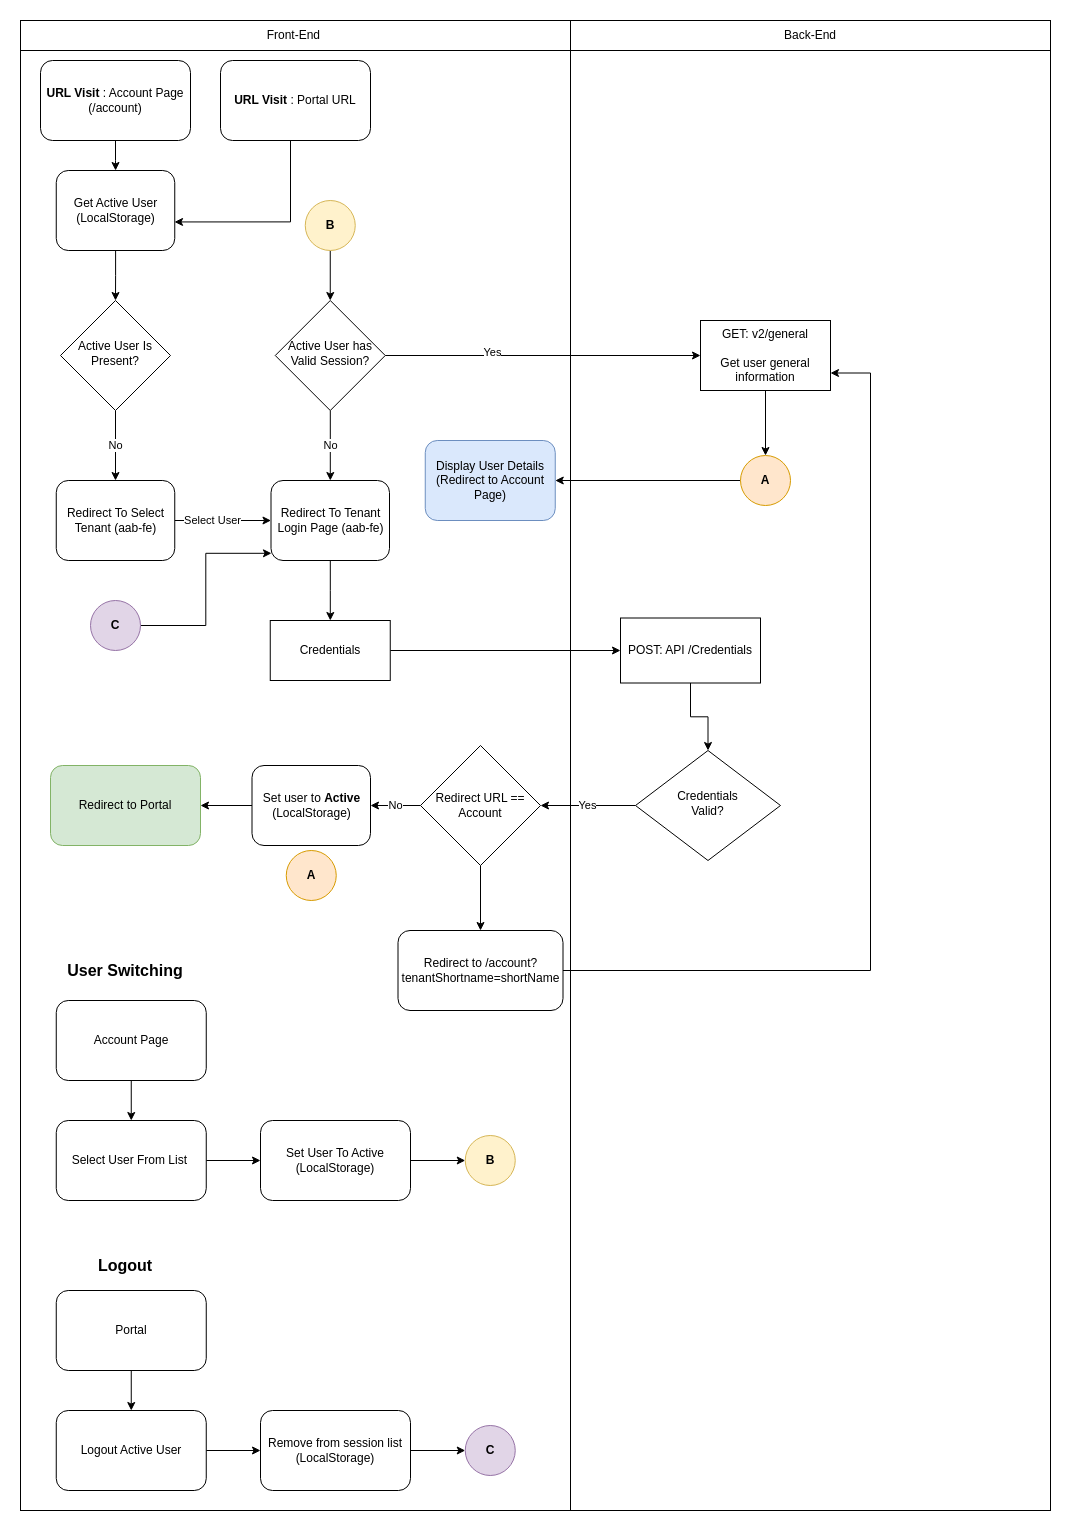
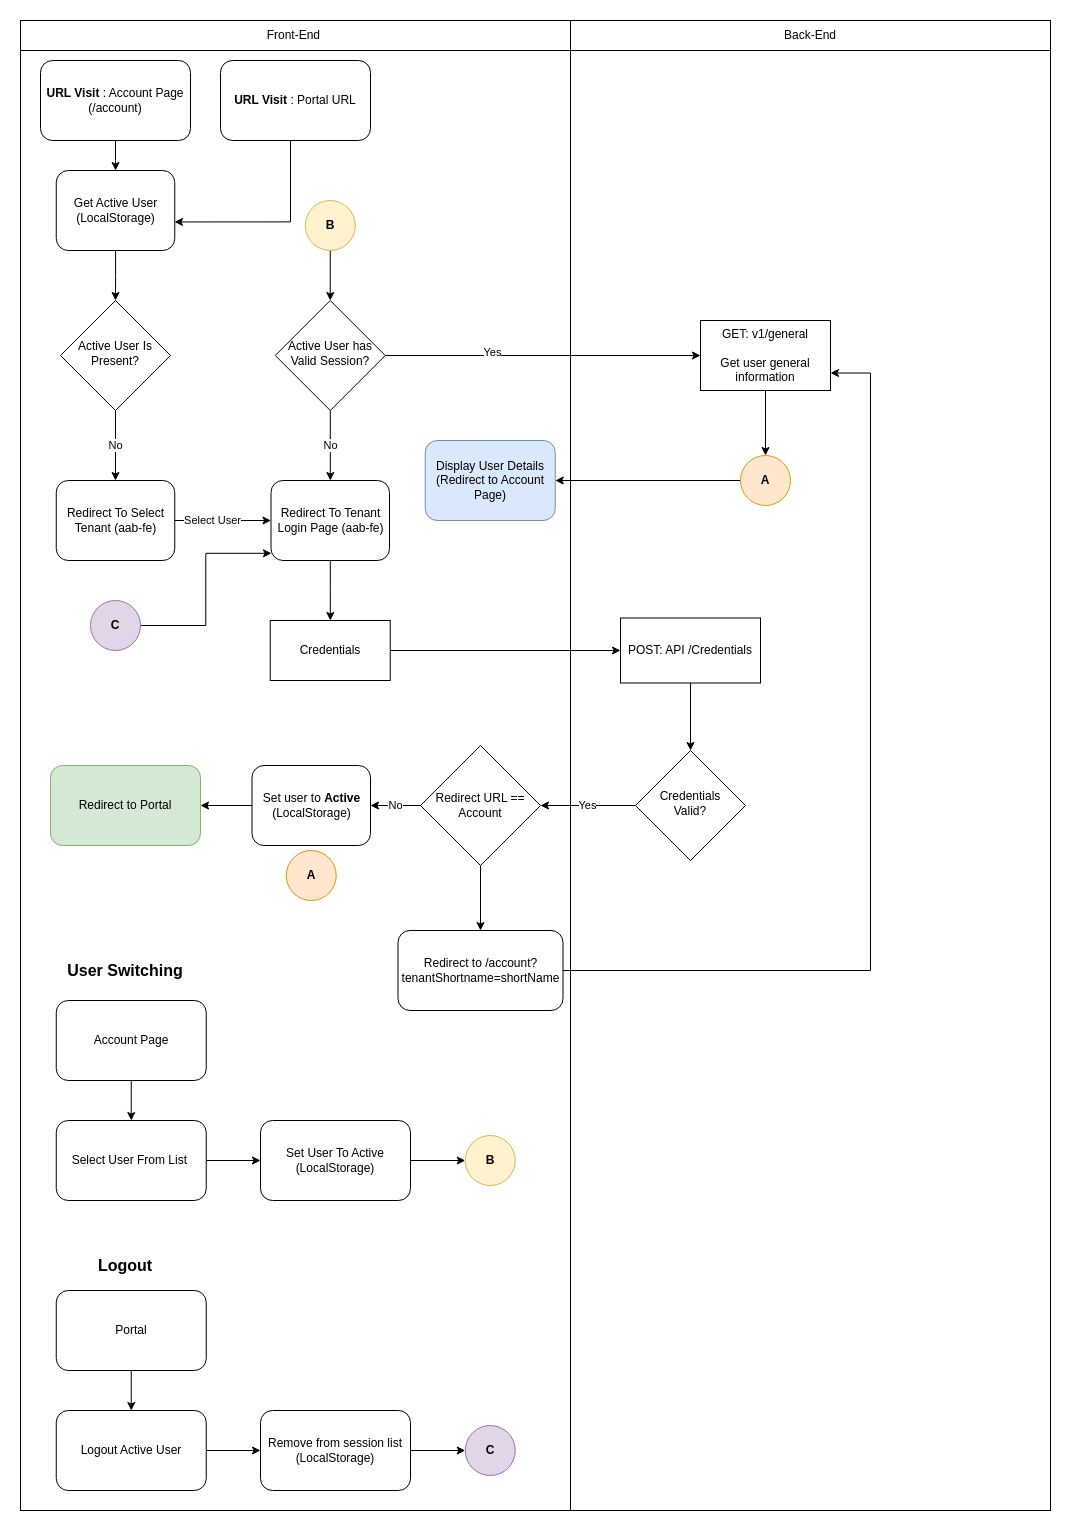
  <mxCell id="0" />
  <mxCell id="1" parent="0" />
  <mxCell id="2" value="" style="rounded=0;whiteSpace=wrap;html=1;movable=0;resizable=0;rotatable=0;deletable=0;editable=0;locked=1;connectable=0;" vertex="1" parent="1"><mxGeometry x="20" y="30" width="570" height="1480" as="geometry" /></mxCell>
  <mxCell id="3" value="" style="rounded=0;whiteSpace=wrap;html=1;movable=0;resizable=0;rotatable=0;deletable=0;editable=0;locked=1;connectable=0;" vertex="1" parent="1"><mxGeometry x="570" y="30" width="480" height="1480" as="geometry" /></mxCell>
  <mxCell id="4" style="edgeStyle=orthogonalEdgeStyle;rounded=0;orthogonalLoop=1;jettySize=auto;html=1;entryX=0;entryY=0.5;entryDx=0;entryDy=0;" edge="1" parent="1" source="5" target="11"><mxGeometry relative="1" as="geometry" /></mxCell>
  <mxCell id="5" value="Credentials" style="rounded=3;whiteSpace=wrap;html=1;" vertex="1" parent="1"><mxGeometry x="269.75" y="620" width="120" height="60" as="geometry" /></mxCell>
  <mxCell id="6" value="Front-End&amp;nbsp;" style="rounded=0;whiteSpace=wrap;html=1;" vertex="1" parent="1"><mxGeometry x="20" y="20" width="550" height="30" as="geometry" /></mxCell>
  <mxCell id="7" value="Back-End" style="rounded=0;whiteSpace=wrap;html=1;movable=0;resizable=0;rotatable=0;deletable=0;editable=0;locked=1;connectable=0;" vertex="1" parent="1"><mxGeometry x="570" y="20" width="480" height="30" as="geometry" /></mxCell>
  <mxCell id="8" style="edgeStyle=orthogonalEdgeStyle;rounded=0;orthogonalLoop=1;jettySize=auto;html=1;exitX=0.5;exitY=1;exitDx=0;exitDy=0;" edge="1" parent="1" source="9" target="17"><mxGeometry relative="1" as="geometry"><mxPoint x="160" y="170" as="targetPoint" /></mxGeometry></mxCell>
  <mxCell id="9" value="&lt;b&gt;URL Visit&lt;/b&gt; : Account Page&lt;br&gt;(/account)" style="rounded=1;whiteSpace=wrap;html=1;fontSize=12;glass=0;strokeWidth=1;shadow=0;" vertex="1" parent="1"><mxGeometry x="40" y="60" width="150" height="80" as="geometry" /></mxCell>
  <mxCell id="10" value="" style="edgeStyle=orthogonalEdgeStyle;rounded=0;orthogonalLoop=1;jettySize=auto;html=1;" edge="1" parent="1" source="11" target="35"><mxGeometry relative="1" as="geometry" /></mxCell>
  <mxCell id="11" value="POST: API /Credentials" style="rounded=0;whiteSpace=wrap;html=1;" vertex="1" parent="1"><mxGeometry x="620" y="617.5" width="140" height="65" as="geometry" /></mxCell>
  <mxCell id="12" value="" style="edgeStyle=orthogonalEdgeStyle;rounded=0;orthogonalLoop=1;jettySize=auto;html=1;" edge="1" parent="1" source="13" target="15"><mxGeometry relative="1" as="geometry" /></mxCell>
  <mxCell id="13" value="Account Page" style="rounded=1;whiteSpace=wrap;html=1;fontSize=12;glass=0;strokeWidth=1;shadow=0;" vertex="1" parent="1"><mxGeometry x="55.75" y="1000" width="150" height="80" as="geometry" /></mxCell>
  <mxCell id="14" value="" style="edgeStyle=orthogonalEdgeStyle;rounded=0;orthogonalLoop=1;jettySize=auto;html=1;" edge="1" parent="1" source="15" target="52"><mxGeometry relative="1" as="geometry" /></mxCell>
  <mxCell id="15" value="Select User From List&amp;nbsp;" style="rounded=1;whiteSpace=wrap;html=1;fontSize=12;glass=0;strokeWidth=1;shadow=0;" vertex="1" parent="1"><mxGeometry x="55.75" y="1120" width="150" height="80" as="geometry" /></mxCell>
  <mxCell id="16" value="" style="edgeStyle=orthogonalEdgeStyle;rounded=0;orthogonalLoop=1;jettySize=auto;html=1;" edge="1" parent="1" source="17" target="23"><mxGeometry relative="1" as="geometry" /></mxCell>
  <mxCell id="17" value="Get Active User&lt;br&gt;(LocalStorage)" style="rounded=1;whiteSpace=wrap;html=1;fontSize=12;glass=0;strokeWidth=1;shadow=0;" vertex="1" parent="1"><mxGeometry x="55.75" y="170" width="118.5" height="80" as="geometry" /></mxCell>
  <mxCell id="18" value="" style="edgeStyle=orthogonalEdgeStyle;rounded=0;orthogonalLoop=1;jettySize=auto;html=1;" edge="1" parent="1" source="19" target="5"><mxGeometry relative="1" as="geometry" /></mxCell>
  <mxCell id="19" value="Redirect To Tenant Login Page (aab-fe)&lt;br&gt;" style="rounded=1;whiteSpace=wrap;html=1;fontSize=12;glass=0;strokeWidth=1;shadow=0;" vertex="1" parent="1"><mxGeometry x="270.5" y="480" width="118.5" height="80" as="geometry" /></mxCell>
  <mxCell id="20" style="edgeStyle=orthogonalEdgeStyle;rounded=0;orthogonalLoop=1;jettySize=auto;html=1;entryX=0.5;entryY=0;entryDx=0;entryDy=0;" edge="1" parent="1" source="21" target="44"><mxGeometry relative="1" as="geometry" /></mxCell>
- <mxCell id="21" value="GET: v2/general&lt;br&gt;&lt;br&gt;Get user general information" style="rounded=3;whiteSpace=wrap;html=1;" vertex="1" parent="1"><mxGeometry x="700" y="320" width="130" height="70" as="geometry" /></mxCell>
+ <mxCell id="21" value="GET: v1/general&lt;br&gt;&lt;br&gt;Get user general information" style="rounded=3;whiteSpace=wrap;html=1;" vertex="1" parent="1"><mxGeometry x="700" y="320" width="130" height="70" as="geometry" /></mxCell>
  <mxCell id="22" value="No" style="edgeStyle=orthogonalEdgeStyle;rounded=0;orthogonalLoop=1;jettySize=auto;html=1;entryX=0.5;entryY=0;entryDx=0;entryDy=0;" edge="1" parent="1" source="23" target="31"><mxGeometry relative="1" as="geometry"><mxPoint x="115" y="480" as="targetPoint" /></mxGeometry></mxCell>
  <mxCell id="23" value="Active User Is Present?" style="rhombus;whiteSpace=wrap;html=1;shadow=0;fontFamily=Helvetica;fontSize=12;align=center;strokeWidth=1;spacing=6;spacingTop=-4;" vertex="1" parent="1"><mxGeometry x="60" y="300" width="110" height="110" as="geometry" /></mxCell>
  <mxCell id="24" style="edgeStyle=orthogonalEdgeStyle;rounded=0;orthogonalLoop=1;jettySize=auto;html=1;entryX=0;entryY=0.5;entryDx=0;entryDy=0;" edge="1" parent="1" source="27" target="21"><mxGeometry relative="1" as="geometry" /></mxCell>
  <mxCell id="25" value="Yes" style="edgeLabel;html=1;align=center;verticalAlign=middle;resizable=0;points=[];" vertex="1" connectable="0" parent="24"><mxGeometry x="-0.321" y="4" relative="1" as="geometry"><mxPoint as="offset" /></mxGeometry></mxCell>
  <mxCell id="26" value="No" style="edgeStyle=orthogonalEdgeStyle;rounded=0;orthogonalLoop=1;jettySize=auto;html=1;" edge="1" parent="1" source="27" target="19"><mxGeometry relative="1" as="geometry" /></mxCell>
  <mxCell id="27" value="Active User has Valid Session?" style="rhombus;whiteSpace=wrap;html=1;shadow=0;fontFamily=Helvetica;fontSize=12;align=center;strokeWidth=1;spacing=6;spacingTop=-4;" vertex="1" parent="1"><mxGeometry x="274.75" y="300" width="110" height="110" as="geometry" /></mxCell>
  <mxCell id="28" value="Display User Details (Redirect to Account Page)" style="rounded=1;whiteSpace=wrap;html=1;fontSize=12;glass=0;strokeWidth=1;shadow=0;fillColor=#dae8fc;strokeColor=#6c8ebf;" vertex="1" parent="1"><mxGeometry x="424.75" y="440" width="130" height="80" as="geometry" /></mxCell>
  <mxCell id="29" value="" style="edgeStyle=orthogonalEdgeStyle;rounded=0;orthogonalLoop=1;jettySize=auto;html=1;" edge="1" parent="1" source="31" target="19"><mxGeometry relative="1" as="geometry" /></mxCell>
  <mxCell id="30" value="Select User" style="edgeLabel;html=1;align=center;verticalAlign=middle;resizable=0;points=[];" vertex="1" connectable="0" parent="29"><mxGeometry x="-0.236" y="1" relative="1" as="geometry"><mxPoint as="offset" /></mxGeometry></mxCell>
  <mxCell id="31" value="Redirect To Select Tenant (aab-fe)" style="rounded=1;whiteSpace=wrap;html=1;fontSize=12;glass=0;strokeWidth=1;shadow=0;" vertex="1" parent="1"><mxGeometry x="55.75" y="480" width="118.5" height="80" as="geometry" /></mxCell>
  <mxCell id="32" style="edgeStyle=orthogonalEdgeStyle;rounded=0;orthogonalLoop=1;jettySize=auto;html=1;entryX=0.998;entryY=0.643;entryDx=0;entryDy=0;entryPerimeter=0;" edge="1" parent="1" source="33" target="17"><mxGeometry relative="1" as="geometry"><Array as="points"><mxPoint x="290" y="221" /></Array></mxGeometry></mxCell>
  <mxCell id="33" value="&lt;b&gt;URL Visit&lt;/b&gt; : Portal URL&lt;br&gt;" style="rounded=1;whiteSpace=wrap;html=1;fontSize=12;glass=0;strokeWidth=1;shadow=0;" vertex="1" parent="1"><mxGeometry x="220" y="60" width="150" height="80" as="geometry" /></mxCell>
  <mxCell id="34" value="Yes" style="edgeStyle=orthogonalEdgeStyle;rounded=0;orthogonalLoop=1;jettySize=auto;html=1;entryX=1;entryY=0.5;entryDx=0;entryDy=0;" edge="1" parent="1" source="35" target="38"><mxGeometry relative="1" as="geometry"><mxPoint x="534.75" y="805" as="targetPoint" /></mxGeometry></mxCell>
- <mxCell id="35" value="Credentials&lt;br&gt;Valid?" style="rhombus;whiteSpace=wrap;html=1;shadow=0;fontFamily=Helvetica;fontSize=12;align=center;strokeWidth=1;spacing=6;spacingTop=-4;" vertex="1" parent="1"><mxGeometry x="635" y="750" width="145" height="110" as="geometry" /></mxCell>
+ <mxCell id="35" value="Credentials&lt;br&gt;Valid?" style="rhombus;whiteSpace=wrap;html=1;shadow=0;fontFamily=Helvetica;fontSize=12;align=center;strokeWidth=1;spacing=6;spacingTop=-4;" vertex="1" parent="1"><mxGeometry x="635" y="750" width="110" height="110" as="geometry" /></mxCell>
  <mxCell id="36" value="No" style="edgeStyle=orthogonalEdgeStyle;rounded=0;orthogonalLoop=1;jettySize=auto;html=1;" edge="1" parent="1" source="38" target="41"><mxGeometry relative="1" as="geometry" /></mxCell>
  <mxCell id="37" value="" style="edgeStyle=orthogonalEdgeStyle;rounded=0;orthogonalLoop=1;jettySize=auto;html=1;" edge="1" parent="1" source="38" target="46"><mxGeometry relative="1" as="geometry" /></mxCell>
  <mxCell id="38" value="Redirect URL == Account" style="rhombus;whiteSpace=wrap;html=1;" vertex="1" parent="1"><mxGeometry x="420" y="745" width="120" height="120" as="geometry" /></mxCell>
  <mxCell id="39" value="Redirect to Portal" style="rounded=1;whiteSpace=wrap;html=1;fontSize=12;glass=0;strokeWidth=1;shadow=0;fillColor=#d5e8d4;strokeColor=#82b366;" vertex="1" parent="1"><mxGeometry x="50" y="765" width="150" height="80" as="geometry" /></mxCell>
  <mxCell id="40" value="" style="edgeStyle=orthogonalEdgeStyle;rounded=0;orthogonalLoop=1;jettySize=auto;html=1;" edge="1" parent="1" source="41" target="39"><mxGeometry relative="1" as="geometry" /></mxCell>
  <mxCell id="41" value="Set user to &lt;b&gt;Active&lt;br&gt;&lt;/b&gt;(LocalStorage)&lt;b&gt;&lt;br&gt;&lt;/b&gt;" style="rounded=1;whiteSpace=wrap;html=1;fontSize=12;glass=0;strokeWidth=1;shadow=0;" vertex="1" parent="1"><mxGeometry x="251.5" y="765" width="118.5" height="80" as="geometry" /></mxCell>
  <mxCell id="42" value="&lt;b&gt;A&lt;/b&gt;" style="ellipse;whiteSpace=wrap;html=1;aspect=fixed;fillColor=#ffe6cc;strokeColor=#d79b00;" vertex="1" parent="1"><mxGeometry x="285.75" y="850" width="50" height="50" as="geometry" /></mxCell>
  <mxCell id="43" style="edgeStyle=orthogonalEdgeStyle;rounded=0;orthogonalLoop=1;jettySize=auto;html=1;" edge="1" parent="1" source="44" target="28"><mxGeometry relative="1" as="geometry" /></mxCell>
  <mxCell id="44" value="&lt;b&gt;A&lt;/b&gt;" style="ellipse;whiteSpace=wrap;html=1;aspect=fixed;fillColor=#ffe6cc;strokeColor=#d79b00;" vertex="1" parent="1"><mxGeometry x="740" y="455" width="50" height="50" as="geometry" /></mxCell>
  <mxCell id="45" style="edgeStyle=orthogonalEdgeStyle;rounded=0;orthogonalLoop=1;jettySize=auto;html=1;entryX=1;entryY=0.75;entryDx=0;entryDy=0;" edge="1" parent="1" source="46" target="21"><mxGeometry relative="1" as="geometry"><Array as="points"><mxPoint x="870" y="970" /><mxPoint x="870" y="373" /></Array></mxGeometry></mxCell>
  <mxCell id="46" value="Redirect to /account?tenantShortname=shortName" style="rounded=1;whiteSpace=wrap;html=1;fontSize=12;glass=0;strokeWidth=1;shadow=0;" vertex="1" parent="1"><mxGeometry x="397.5" y="930" width="165" height="80" as="geometry" /></mxCell>
  <mxCell id="47" style="edgeStyle=orthogonalEdgeStyle;rounded=0;orthogonalLoop=1;jettySize=auto;html=1;entryX=0.5;entryY=0;entryDx=0;entryDy=0;" edge="1" parent="1" source="48" target="27"><mxGeometry relative="1" as="geometry" /></mxCell>
  <mxCell id="48" value="&lt;b&gt;B&lt;/b&gt;" style="ellipse;whiteSpace=wrap;html=1;aspect=fixed;fillColor=#fff2cc;strokeColor=#d6b656;" vertex="1" parent="1"><mxGeometry x="304.75" y="200" width="50" height="50" as="geometry" /></mxCell>
  <mxCell id="49" value="&lt;b&gt;B&lt;/b&gt;" style="ellipse;whiteSpace=wrap;html=1;aspect=fixed;fillColor=#fff2cc;strokeColor=#d6b656;" vertex="1" parent="1"><mxGeometry x="464.75" y="1135" width="50" height="50" as="geometry" /></mxCell>
  <mxCell id="50" value="&lt;b&gt;&lt;font style=&quot;font-size: 16px;&quot;&gt;User Switching&lt;/font&gt;&lt;/b&gt;" style="text;html=1;strokeColor=none;fillColor=none;align=center;verticalAlign=middle;whiteSpace=wrap;rounded=0;" vertex="1" parent="1"><mxGeometry x="50" y="955" width="150" height="30" as="geometry" /></mxCell>
  <mxCell id="51" value="" style="edgeStyle=orthogonalEdgeStyle;rounded=0;orthogonalLoop=1;jettySize=auto;html=1;" edge="1" parent="1" source="52" target="49"><mxGeometry relative="1" as="geometry" /></mxCell>
  <mxCell id="52" value="Set User To Active&lt;br&gt;(LocalStorage)" style="rounded=1;whiteSpace=wrap;html=1;fontSize=12;glass=0;strokeWidth=1;shadow=0;" vertex="1" parent="1"><mxGeometry x="260" y="1120" width="150" height="80" as="geometry" /></mxCell>
  <mxCell id="53" value="&lt;b&gt;&lt;font style=&quot;font-size: 16px;&quot;&gt;Logout&lt;/font&gt;&lt;/b&gt;" style="text;html=1;strokeColor=none;fillColor=none;align=center;verticalAlign=middle;whiteSpace=wrap;rounded=0;" vertex="1" parent="1"><mxGeometry x="50" y="1250" width="150" height="30" as="geometry" /></mxCell>
  <mxCell id="54" value="" style="edgeStyle=orthogonalEdgeStyle;rounded=0;orthogonalLoop=1;jettySize=auto;html=1;" edge="1" parent="1" source="55" target="57"><mxGeometry relative="1" as="geometry" /></mxCell>
  <mxCell id="55" value="Portal" style="rounded=1;whiteSpace=wrap;html=1;fontSize=12;glass=0;strokeWidth=1;shadow=0;" vertex="1" parent="1"><mxGeometry x="55.75" y="1290" width="150" height="80" as="geometry" /></mxCell>
  <mxCell id="56" value="" style="edgeStyle=orthogonalEdgeStyle;rounded=0;orthogonalLoop=1;jettySize=auto;html=1;" edge="1" parent="1" source="57" target="59"><mxGeometry relative="1" as="geometry" /></mxCell>
  <mxCell id="57" value="Logout Active User" style="rounded=1;whiteSpace=wrap;html=1;fontSize=12;glass=0;strokeWidth=1;shadow=0;" vertex="1" parent="1"><mxGeometry x="55.75" y="1410" width="150" height="80" as="geometry" /></mxCell>
  <mxCell id="58" value="" style="edgeStyle=orthogonalEdgeStyle;rounded=0;orthogonalLoop=1;jettySize=auto;html=1;" edge="1" parent="1" source="59" target="60"><mxGeometry relative="1" as="geometry" /></mxCell>
  <mxCell id="59" value="Remove from session list&lt;br&gt;(LocalStorage)" style="rounded=1;whiteSpace=wrap;html=1;fontSize=12;glass=0;strokeWidth=1;shadow=0;" vertex="1" parent="1"><mxGeometry x="260" y="1410" width="150" height="80" as="geometry" /></mxCell>
  <mxCell id="60" value="&lt;b&gt;C&lt;/b&gt;" style="ellipse;whiteSpace=wrap;html=1;aspect=fixed;fillColor=#e1d5e7;strokeColor=#9673a6;" vertex="1" parent="1"><mxGeometry x="464.75" y="1425" width="50" height="50" as="geometry" /></mxCell>
  <mxCell id="61" style="edgeStyle=orthogonalEdgeStyle;rounded=0;orthogonalLoop=1;jettySize=auto;html=1;entryX=0.004;entryY=0.91;entryDx=0;entryDy=0;entryPerimeter=0;" edge="1" parent="1" source="62" target="19"><mxGeometry relative="1" as="geometry" /></mxCell>
  <mxCell id="62" value="&lt;b&gt;C&lt;/b&gt;" style="ellipse;whiteSpace=wrap;html=1;aspect=fixed;fillColor=#e1d5e7;strokeColor=#9673a6;" vertex="1" parent="1"><mxGeometry x="90" y="600" width="50" height="50" as="geometry" /></mxCell>
